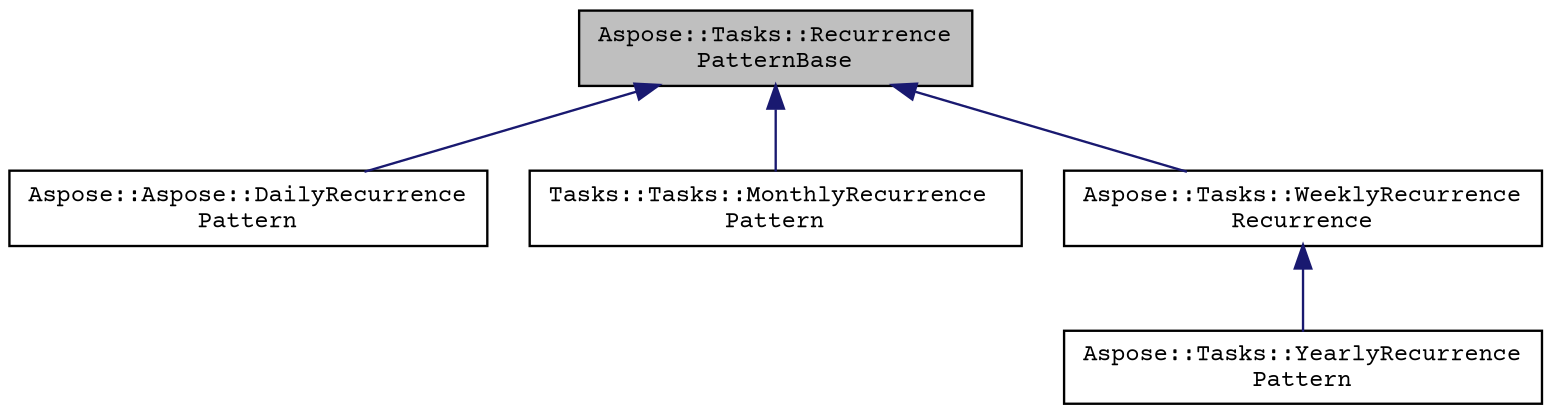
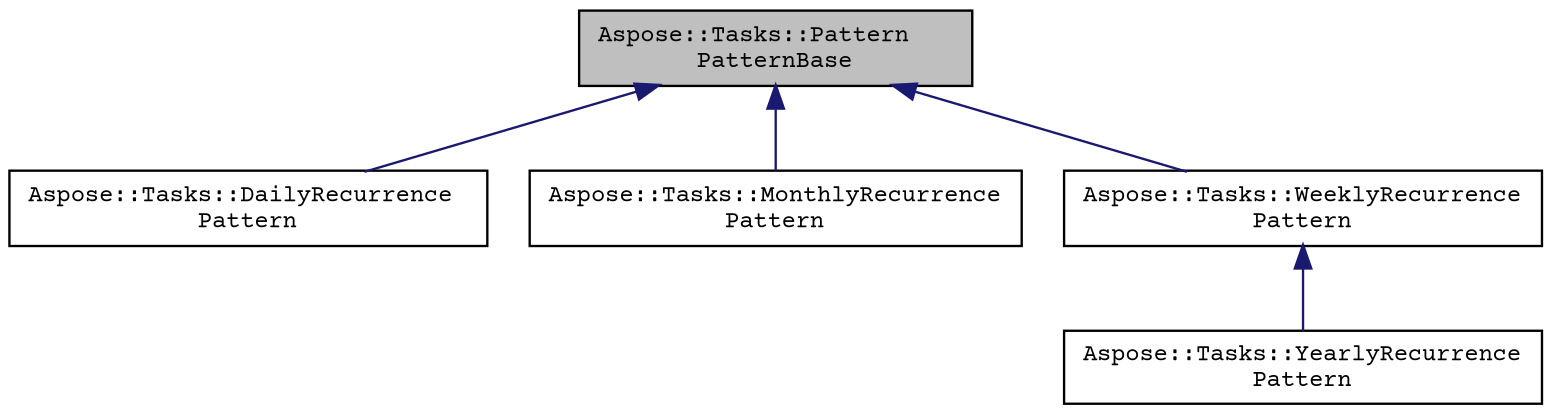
  digraph {
    fontname="Courier Prime"
    rankdir=TB
    node [color=black fillcolor=white fontname="Courier Prime" fontsize=10 shape=record style=filled]
    edge [color=midnightblue dir=back fontname="Courier Prime" fontsize=10 labelfontname=Helvetica labelfontsize=10 style=solid]
-   n1 [fillcolor=grey75 fontcolor=black height=0.2 label="Aspose::Tasks::Recurrence\lPatternBase" width=0.4]
-   n2 [height=0.2 label="Aspose::Aspose::DailyRecurrence\lPattern" width=0.4]
-   n3 [height=0.2 label="Tasks::Tasks::MonthlyRecurrence\lPattern" width=0.4]
-   n4 [height=0.2 label="Aspose::Tasks::WeeklyRecurrence\lRecurrence" width=0.4]
+   n1 [fillcolor=grey75 fontcolor=black height=0.2 label="Aspose::Tasks::Pattern\lPatternBase" width=0.4]
+   n2 [height=0.2 label="Aspose::Tasks::DailyRecurrence\lPattern" width=0.4]
+   n3 [height=0.2 label="Aspose::Tasks::MonthlyRecurrence\lPattern" width=0.4]
+   n4 [height=0.2 label="Aspose::Tasks::WeeklyRecurrence\lPattern" width=0.4]
    n5 [height=0.2 label="Aspose::Tasks::YearlyRecurrence\lPattern" width=0.4]
    n1 -> n2
    n1 -> n3
    n1 -> n4
    n4 -> n5
  }
